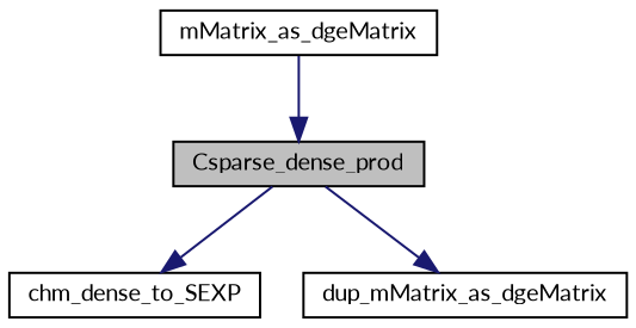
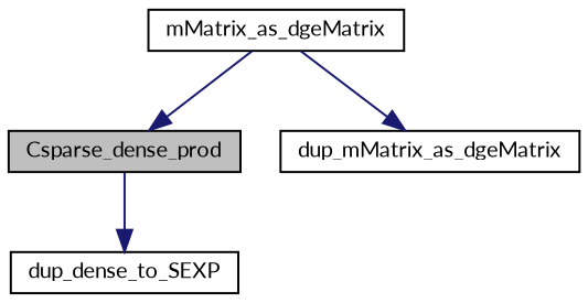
  digraph {
    fontname=Lato
    rankdir=TB
    node [color=black fillcolor=white fontname=Lato fontsize=10 shape=record style=filled]
    edge [color=midnightblue fontname=Lato fontsize=10 labelfontname="FreeSans.ttf" labelfontsize=10 style=solid]
    n1 [fillcolor=grey75 fontcolor=black height=0.2 label=Csparse_dense_prod width=0.4]
-   n2 [height=0.2 label=chm_dense_to_SEXP width=0.4]
+   n2 [height=0.2 label=dup_dense_to_SEXP width=0.4]
    n3 [height=0.2 label=mMatrix_as_dgeMatrix width=0.4]
    n4 [height=0.2 label=dup_mMatrix_as_dgeMatrix width=0.4]
    n1 -> n2
    n3 -> n1
-   n1 -> n4
+   n3 -> n4
  }
